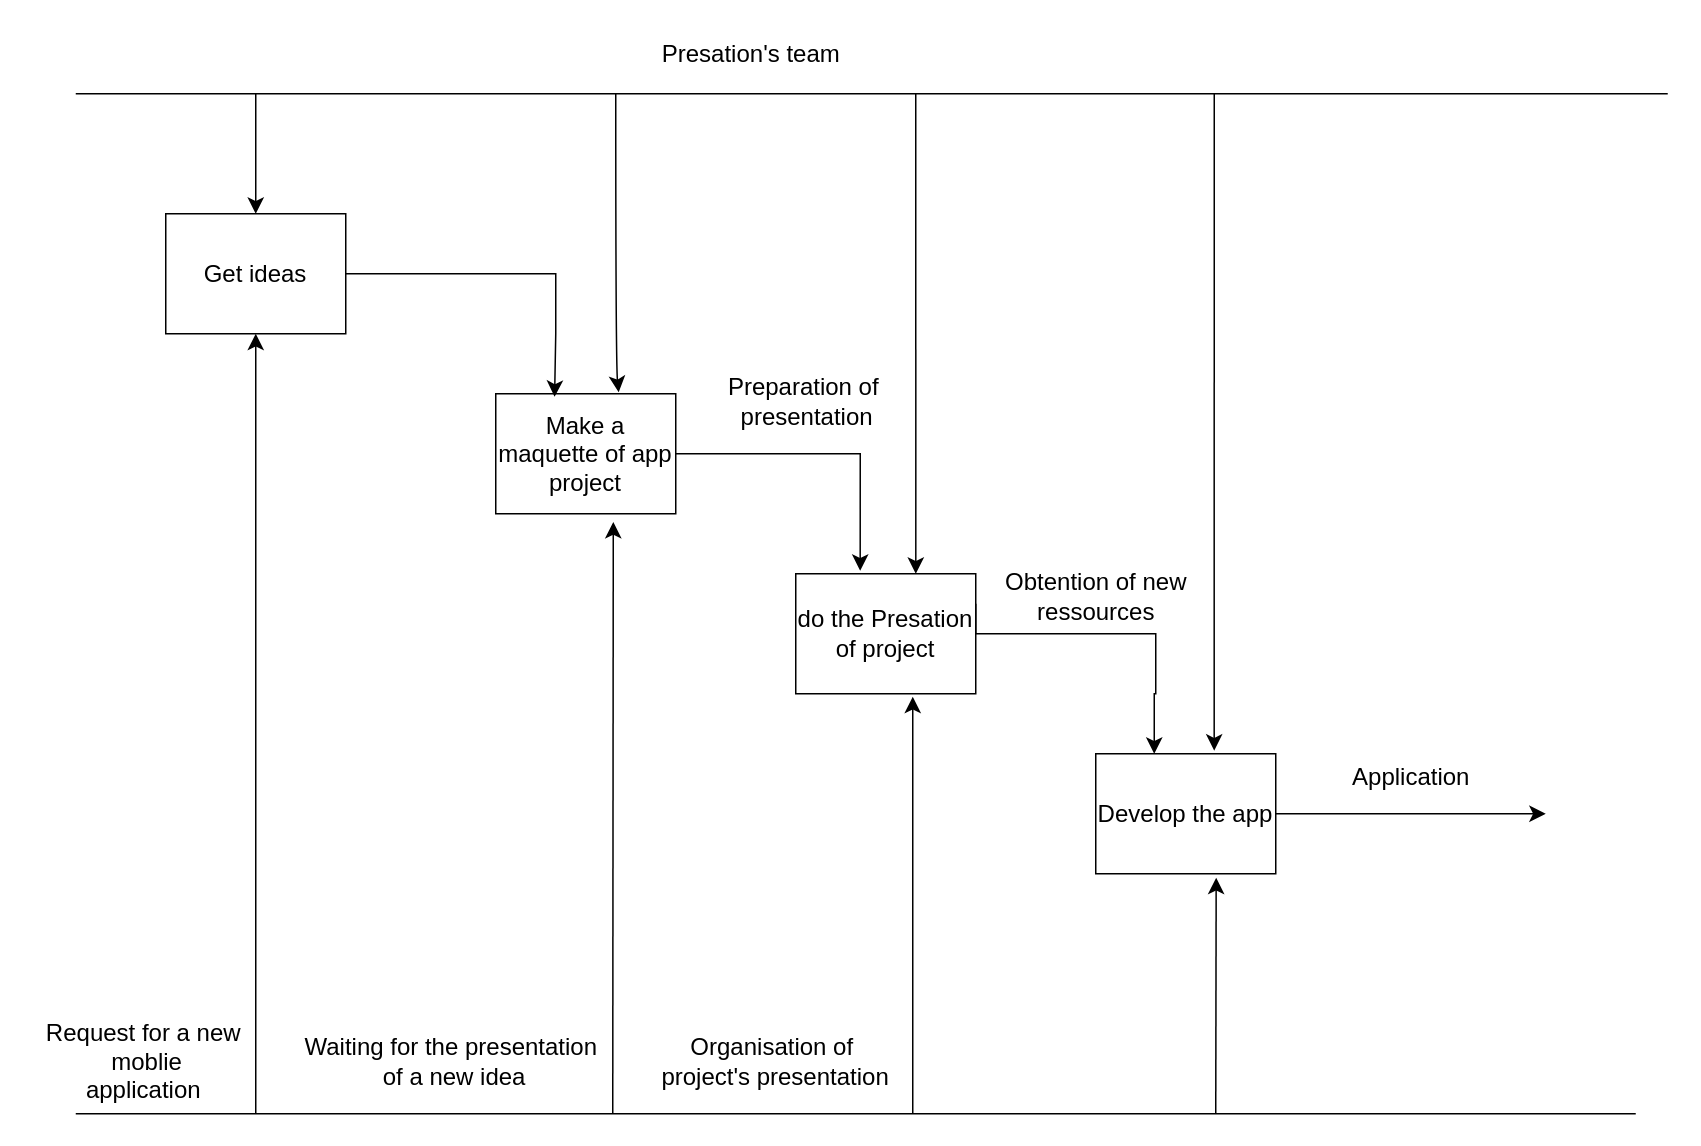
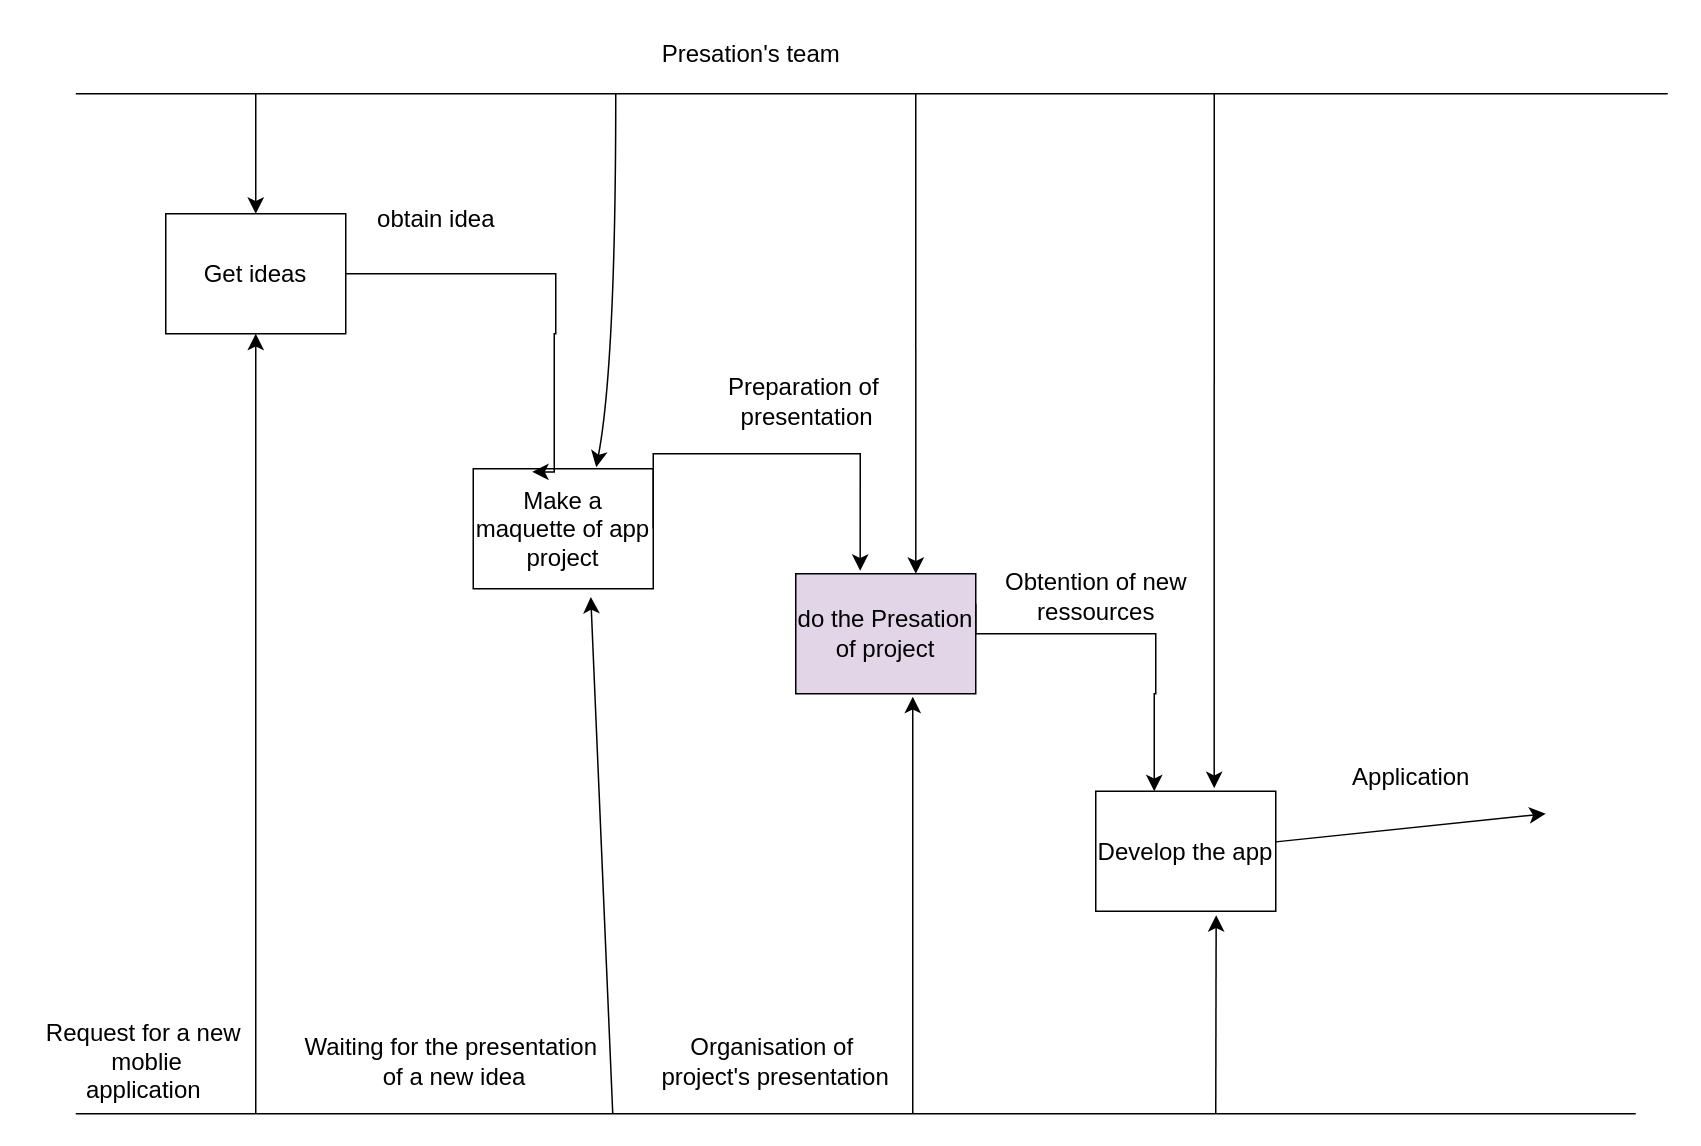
  <mxCell id="0" />
  <mxCell id="1" parent="0" />
  <mxCell id="2" value="" style="endArrow=none;html=1;rounded=0;fontSize=12;startSize=8;endSize=8;curved=1;" edge="1" parent="1"><mxGeometry width="50" height="50" relative="1" as="geometry"><mxPoint x="50" y="62" as="sourcePoint" /><mxPoint x="1111.333" y="62" as="targetPoint" /></mxGeometry></mxCell>
  <mxCell id="3" value="Get ideas" style="rounded=0;whiteSpace=wrap;html=1;fontSize=16;" vertex="1" parent="1"><mxGeometry x="110" y="142" width="120" height="80" as="geometry" /></mxCell>
- <mxCell id="4" value="Make a maquette of app project " style="rounded=0;whiteSpace=wrap;html=1;fontSize=16;" vertex="1" parent="1"><mxGeometry x="330" y="262" width="120" height="80" as="geometry" /></mxCell>
- <mxCell id="5" value="do the Presation of project" style="rounded=0;whiteSpace=wrap;html=1;fontSize=16;" vertex="1" parent="1"><mxGeometry x="530" y="382" width="120" height="80" as="geometry" /></mxCell>
+ <mxCell id="4" value="Make a maquette of app project " style="rounded=0;whiteSpace=wrap;html=1;fontSize=16;" vertex="1" parent="1"><mxGeometry x="315" y="312" width="120" height="80" as="geometry" /></mxCell>
+ <mxCell id="5" value="do the Presation of project" style="rounded=0;whiteSpace=wrap;html=1;fontSize=16;fillColor=#e1d5e7;" vertex="1" parent="1"><mxGeometry x="530" y="382" width="120" height="80" as="geometry" /></mxCell>
  <mxCell id="6" style="edgeStyle=none;curved=1;rounded=0;orthogonalLoop=1;jettySize=auto;html=1;fontSize=12;startSize=8;endSize=8;" edge="1" parent="1" source="7"><mxGeometry relative="1" as="geometry"><mxPoint x="1030" y="542" as="targetPoint" /></mxGeometry></mxCell>
- <mxCell id="7" value="Develop the app" style="rounded=0;whiteSpace=wrap;html=1;fontSize=16;" vertex="1" parent="1"><mxGeometry x="730" y="502" width="120" height="80" as="geometry" /></mxCell>
+ <mxCell id="7" value="Develop the app" style="rounded=0;whiteSpace=wrap;html=1;fontSize=16;" vertex="1" parent="1"><mxGeometry x="730" y="527" width="120" height="80" as="geometry" /></mxCell>
  <mxCell id="8" value="Application" style="text;html=1;align=center;verticalAlign=middle;resizable=0;points=[];autosize=1;strokeColor=none;fillColor=none;fontSize=16;" vertex="1" parent="1"><mxGeometry x="890" y="502" width="100" height="30" as="geometry" /></mxCell>
  <mxCell id="9" value="" style="endArrow=classic;html=1;rounded=0;fontSize=12;startSize=8;endSize=8;curved=1;entryX=0.5;entryY=0;entryDx=0;entryDy=0;" edge="1" parent="1" target="3"><mxGeometry width="50" height="50" relative="1" as="geometry"><mxPoint x="170" y="62" as="sourcePoint" /><mxPoint x="310" y="112" as="targetPoint" /></mxGeometry></mxCell>
  <mxCell id="10" value="Presation's team" style="text;html=1;align=center;verticalAlign=middle;resizable=0;points=[];autosize=1;strokeColor=none;fillColor=none;fontSize=16;" vertex="1" parent="1"><mxGeometry x="420" y="20" width="160" height="30" as="geometry" /></mxCell>
  <mxCell id="11" value="" style="endArrow=classic;html=1;rounded=0;fontSize=12;startSize=8;endSize=8;curved=1;entryX=0.683;entryY=-0.012;entryDx=0;entryDy=0;entryPerimeter=0;" edge="1" parent="1" target="4"><mxGeometry width="50" height="50" relative="1" as="geometry"><mxPoint x="410" y="62" as="sourcePoint" /><mxPoint x="470" y="102" as="targetPoint" /><Array as="points"><mxPoint x="410" y="242" /></Array></mxGeometry></mxCell>
  <mxCell id="12" value="" style="endArrow=classic;html=1;rounded=0;fontSize=12;startSize=8;endSize=8;curved=1;entryX=0.667;entryY=0;entryDx=0;entryDy=0;entryPerimeter=0;" edge="1" parent="1" target="5"><mxGeometry width="50" height="50" relative="1" as="geometry"><mxPoint x="610" y="62" as="sourcePoint" /><mxPoint x="640" y="162" as="targetPoint" /></mxGeometry></mxCell>
  <mxCell id="13" value="" style="endArrow=classic;html=1;rounded=0;fontSize=12;startSize=8;endSize=8;curved=1;entryX=0.658;entryY=-0.026;entryDx=0;entryDy=0;entryPerimeter=0;" edge="1" parent="1" target="7"><mxGeometry width="50" height="50" relative="1" as="geometry"><mxPoint x="809" y="62" as="sourcePoint" /><mxPoint x="850" y="322" as="targetPoint" /></mxGeometry></mxCell>
  <mxCell id="14" value="" style="edgeStyle=segmentEdgeStyle;endArrow=classic;html=1;curved=0;rounded=0;endSize=8;startSize=8;sourcePerimeterSpacing=0;targetPerimeterSpacing=0;fontSize=12;entryX=0.358;entryY=-0.025;entryDx=0;entryDy=0;entryPerimeter=0;exitX=1;exitY=0.5;exitDx=0;exitDy=0;" edge="1" parent="1" source="4" target="5"><mxGeometry width="140" relative="1" as="geometry"><mxPoint x="530" y="322" as="sourcePoint" /><mxPoint x="700" y="312" as="targetPoint" /><Array as="points"><mxPoint x="573" y="302" /></Array></mxGeometry></mxCell>
  <mxCell id="15" value="" style="edgeStyle=segmentEdgeStyle;endArrow=classic;html=1;curved=0;rounded=0;endSize=8;startSize=8;sourcePerimeterSpacing=0;targetPerimeterSpacing=0;fontSize=12;" edge="1" parent="1" target="7"><mxGeometry width="140" relative="1" as="geometry"><mxPoint x="650" y="402" as="sourcePoint" /><mxPoint x="770" y="472" as="targetPoint" /><Array as="points"><mxPoint x="650" y="422" /><mxPoint x="770" y="422" /><mxPoint x="770" y="462" /><mxPoint x="769" y="462" /></Array></mxGeometry></mxCell>
  <mxCell id="16" value="" style="edgeStyle=segmentEdgeStyle;endArrow=classic;html=1;curved=0;rounded=0;endSize=8;startSize=8;sourcePerimeterSpacing=0;targetPerimeterSpacing=0;fontSize=12;exitX=1;exitY=0.5;exitDx=0;exitDy=0;entryX=0.327;entryY=0.026;entryDx=0;entryDy=0;entryPerimeter=0;" edge="1" parent="1" source="3" target="4"><mxGeometry width="140" relative="1" as="geometry"><mxPoint x="320" y="272" as="sourcePoint" /><mxPoint x="320" y="222" as="targetPoint" /><Array as="points"><mxPoint x="370" y="182" /><mxPoint x="370" y="222" /><mxPoint x="369" y="222" /></Array></mxGeometry></mxCell>
+ <mxCell id="17" value="obtain idea" style="text;html=1;align=center;verticalAlign=middle;resizable=0;points=[];autosize=1;strokeColor=none;fillColor=none;fontSize=16;" vertex="1" parent="1"><mxGeometry x="240" y="130" width="100" height="30" as="geometry" /></mxCell>
  <mxCell id="18" value="" style="endArrow=none;html=1;rounded=0;fontSize=12;startSize=8;endSize=8;curved=1;" edge="1" parent="1"><mxGeometry width="50" height="50" relative="1" as="geometry"><mxPoint x="50" y="742" as="sourcePoint" /><mxPoint x="1090" y="742" as="targetPoint" /></mxGeometry></mxCell>
  <mxCell id="19" value="" style="endArrow=classic;html=1;rounded=0;fontSize=12;startSize=8;endSize=8;curved=1;entryX=0.5;entryY=1;entryDx=0;entryDy=0;" edge="1" parent="1" target="3"><mxGeometry width="50" height="50" relative="1" as="geometry"><mxPoint x="170" y="742" as="sourcePoint" /><mxPoint x="220" y="812" as="targetPoint" /><Array as="points"><mxPoint x="170" y="742" /></Array></mxGeometry></mxCell>
  <mxCell id="20" value="" style="endArrow=classic;html=1;rounded=0;fontSize=12;startSize=8;endSize=8;curved=1;entryX=0.653;entryY=1.068;entryDx=0;entryDy=0;entryPerimeter=0;" edge="1" parent="1" target="4"><mxGeometry width="50" height="50" relative="1" as="geometry"><mxPoint x="408" y="742" as="sourcePoint" /><mxPoint x="460" y="812" as="targetPoint" /></mxGeometry></mxCell>
  <mxCell id="21" value="" style="endArrow=classic;html=1;rounded=0;fontSize=12;startSize=8;endSize=8;curved=1;entryX=0.65;entryY=1.025;entryDx=0;entryDy=0;entryPerimeter=0;" edge="1" parent="1" target="5"><mxGeometry width="50" height="50" relative="1" as="geometry"><mxPoint x="608" y="742" as="sourcePoint" /><mxPoint x="660" y="812" as="targetPoint" /></mxGeometry></mxCell>
  <mxCell id="22" value="&lt;div&gt;Request for a new&lt;/div&gt;&lt;div&gt;&amp;nbsp;moblie &lt;br&gt;&lt;/div&gt;&lt;div&gt;application&lt;br&gt;&lt;/div&gt;" style="text;html=1;align=center;verticalAlign=middle;resizable=0;points=[];autosize=1;strokeColor=none;fillColor=none;fontSize=16;" vertex="1" parent="1"><mxGeometry x="20" y="672" width="150" height="70" as="geometry" /></mxCell>
  <mxCell id="23" value="&lt;div&gt;Preparation of&lt;/div&gt;&lt;div&gt;&amp;nbsp;presentation&lt;/div&gt;" style="text;html=1;align=center;verticalAlign=middle;resizable=0;points=[];autosize=1;strokeColor=none;fillColor=none;fontSize=16;" vertex="1" parent="1"><mxGeometry x="475" y="242" width="120" height="50" as="geometry" /></mxCell>
  <mxCell id="24" value="&lt;div&gt;Obtention of new &lt;br&gt;&lt;/div&gt;&lt;div&gt;ressources&lt;br&gt;&lt;/div&gt;" style="text;html=1;align=center;verticalAlign=middle;resizable=0;points=[];autosize=1;strokeColor=none;fillColor=none;fontSize=16;" vertex="1" parent="1"><mxGeometry x="660" y="372" width="140" height="50" as="geometry" /></mxCell>
  <mxCell id="25" value="&lt;div&gt;Waiting for the presentation&lt;/div&gt;&lt;div&gt;&amp;nbsp;of a new idea&lt;br&gt;&lt;/div&gt;" style="text;html=1;align=center;verticalAlign=middle;resizable=0;points=[];autosize=1;strokeColor=none;fillColor=none;fontSize=16;" vertex="1" parent="1"><mxGeometry x="190" y="682" width="220" height="50" as="geometry" /></mxCell>
  <mxCell id="26" value="" style="endArrow=classic;html=1;rounded=0;fontSize=12;startSize=8;endSize=8;curved=1;entryX=0.669;entryY=1.033;entryDx=0;entryDy=0;entryPerimeter=0;" edge="1" parent="1" target="7"><mxGeometry width="50" height="50" relative="1" as="geometry"><mxPoint x="810" y="742" as="sourcePoint" /><mxPoint x="820" y="692" as="targetPoint" /></mxGeometry></mxCell>
  <mxCell id="27" value="&lt;div&gt;Organisation of&lt;/div&gt;&lt;div&gt;&amp;nbsp;project's presentation&lt;/div&gt;" style="text;html=1;align=center;verticalAlign=middle;resizable=0;points=[];autosize=1;strokeColor=none;fillColor=none;fontSize=16;" vertex="1" parent="1"><mxGeometry x="424" y="682" width="180" height="50" as="geometry" /></mxCell>
